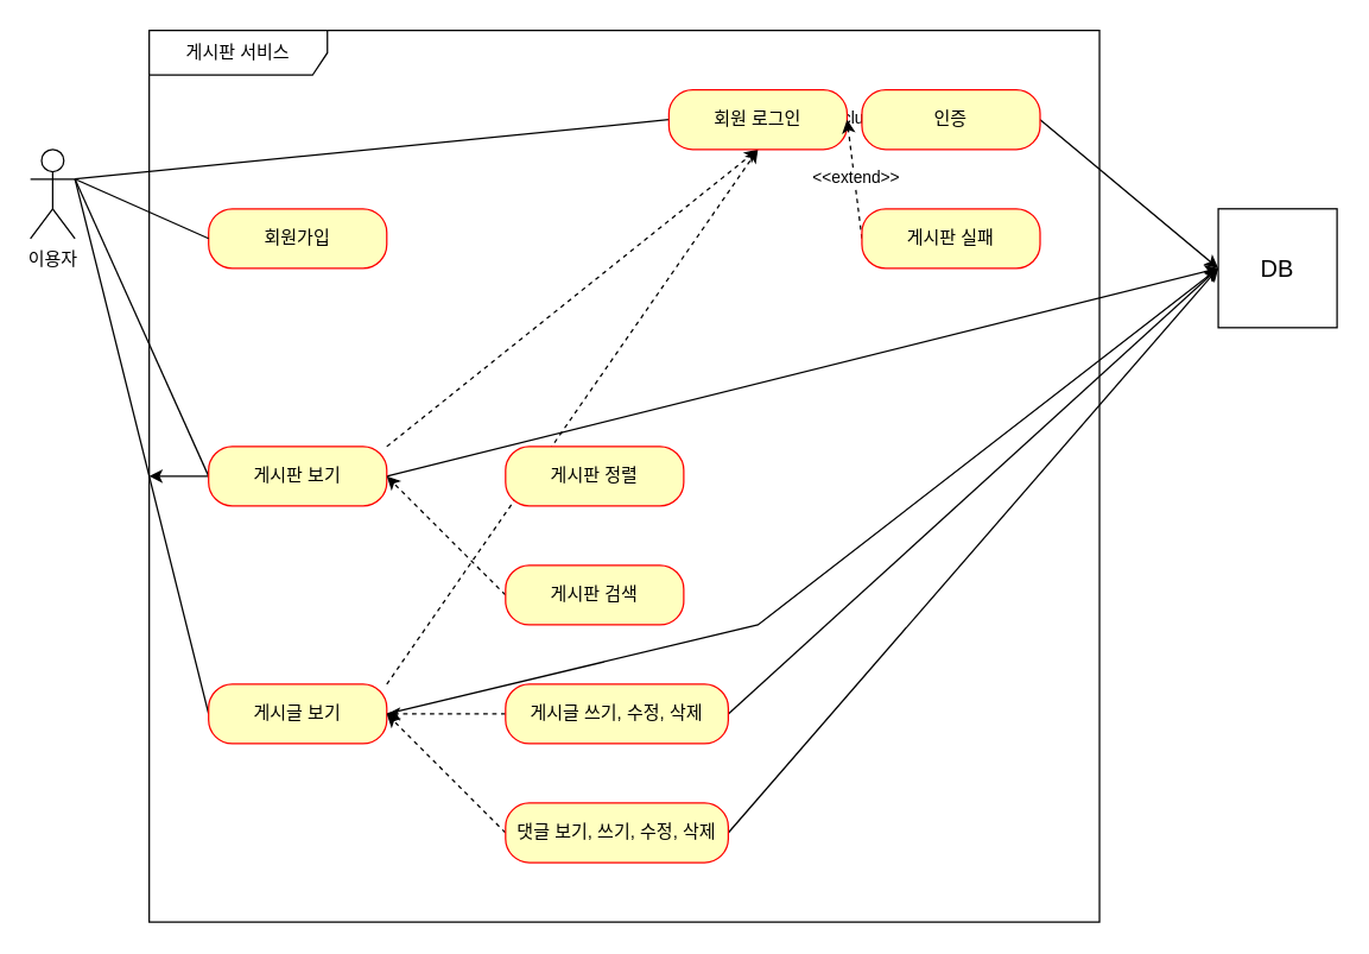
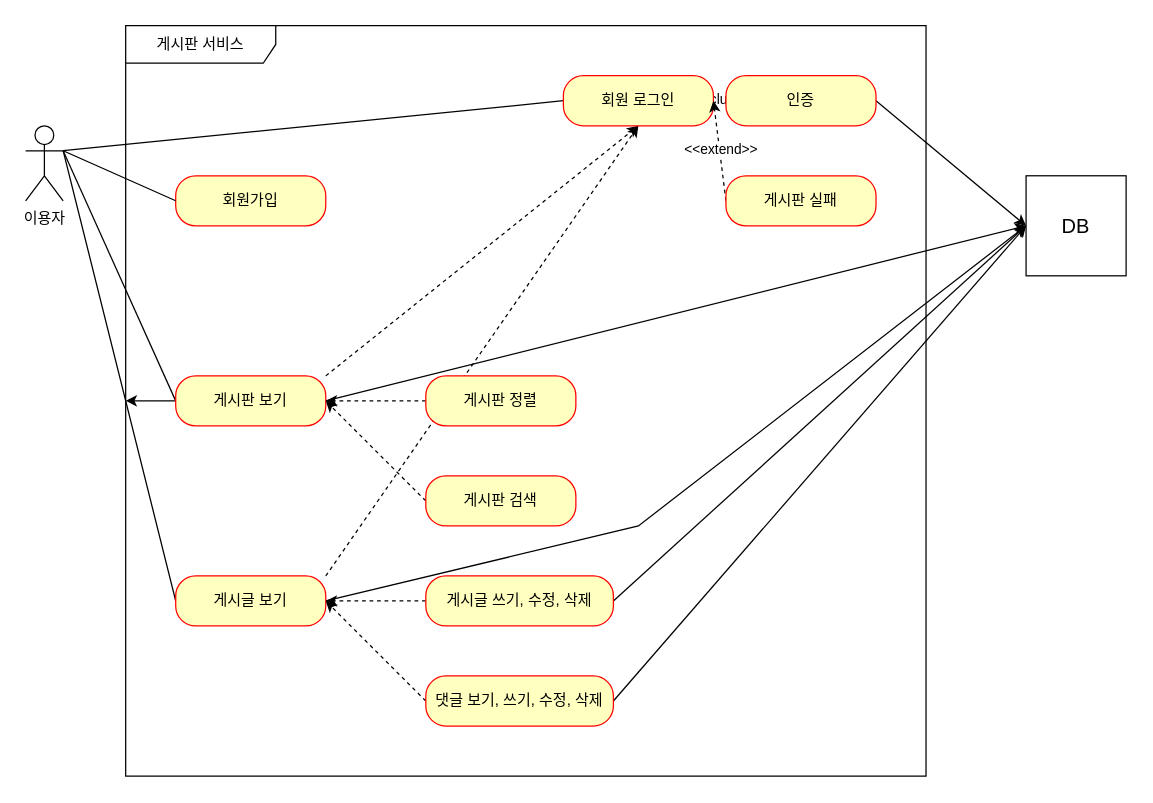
  <mxCell id="0" />
  <mxCell id="1" parent="0" />
  <mxCell id="2" value="이용자" style="shape=umlActor;verticalLabelPosition=bottom;verticalAlign=top;html=1;" vertex="1" parent="1"><mxGeometry x="20" y="100" width="30" height="60" as="geometry" /></mxCell>
  <mxCell id="3" value="게시판 서비스" style="shape=umlFrame;whiteSpace=wrap;html=1;pointerEvents=0;width=120;height=30;" vertex="1" parent="1"><mxGeometry x="100" y="20" width="640" height="600" as="geometry" /></mxCell>
  <mxCell id="4" value="회원가입" style="rounded=1;whiteSpace=wrap;html=1;arcSize=40;fontColor=#000000;fillColor=#ffffc0;strokeColor=#ff0000;" vertex="1" parent="1"><mxGeometry x="140" y="140" width="120" height="40" as="geometry" /></mxCell>
  <mxCell id="5" style="rounded=0;orthogonalLoop=1;jettySize=auto;html=1;exitX=0;exitY=0.5;exitDx=0;exitDy=0;endArrow=none;endFill=0;entryX=1;entryY=0.333;entryDx=0;entryDy=0;entryPerimeter=0;" edge="1" parent="1" source="9" target="2"><mxGeometry relative="1" as="geometry"><mxPoint x="60" y="130" as="targetPoint" /></mxGeometry></mxCell>
  <mxCell id="6" style="edgeStyle=none;rounded=0;orthogonalLoop=1;jettySize=auto;html=1;exitX=1;exitY=0;exitDx=0;exitDy=0;entryX=0.5;entryY=1;entryDx=0;entryDy=0;dashed=1;" edge="1" parent="1" source="9" target="17"><mxGeometry relative="1" as="geometry" /></mxCell>
  <mxCell id="7" style="edgeStyle=none;rounded=0;orthogonalLoop=1;jettySize=auto;html=1;exitX=1;exitY=0.5;exitDx=0;exitDy=0;" edge="1" parent="1" source="9" target="3"><mxGeometry relative="1" as="geometry" /></mxCell>
  <mxCell id="8" style="edgeStyle=none;rounded=0;orthogonalLoop=1;jettySize=auto;html=1;exitX=1;exitY=0.5;exitDx=0;exitDy=0;entryX=0;entryY=0.5;entryDx=0;entryDy=0;" edge="1" parent="1" source="9" target="34"><mxGeometry relative="1" as="geometry" /></mxCell>
  <mxCell id="9" value="게시판 보기" style="rounded=1;whiteSpace=wrap;html=1;arcSize=40;fontColor=#000000;fillColor=#ffffc0;strokeColor=#ff0000;" vertex="1" parent="1"><mxGeometry x="140" y="300" width="120" height="40" as="geometry" /></mxCell>
  <mxCell id="10" style="rounded=0;orthogonalLoop=1;jettySize=auto;html=1;exitX=0;exitY=0.5;exitDx=0;exitDy=0;endArrow=none;endFill=0;" edge="1" parent="1" source="13"><mxGeometry relative="1" as="geometry"><mxPoint x="50" y="120" as="targetPoint" /></mxGeometry></mxCell>
  <mxCell id="11" style="edgeStyle=none;rounded=0;orthogonalLoop=1;jettySize=auto;html=1;exitX=1;exitY=0;exitDx=0;exitDy=0;entryX=0.5;entryY=1;entryDx=0;entryDy=0;dashed=1;" edge="1" parent="1" source="13" target="17"><mxGeometry relative="1" as="geometry" /></mxCell>
  <mxCell id="12" style="edgeStyle=none;rounded=0;orthogonalLoop=1;jettySize=auto;html=1;exitX=1;exitY=0.5;exitDx=0;exitDy=0;" edge="1" parent="1" source="13"><mxGeometry relative="1" as="geometry"><mxPoint x="820" y="180" as="targetPoint" /><Array as="points"><mxPoint x="510" y="420" /></Array></mxGeometry></mxCell>
  <mxCell id="13" value="게시글 보기" style="rounded=1;whiteSpace=wrap;html=1;arcSize=40;fontColor=#000000;fillColor=#ffffc0;strokeColor=#ff0000;" vertex="1" parent="1"><mxGeometry x="140" y="460" width="120" height="40" as="geometry" /></mxCell>
  <mxCell id="14" style="rounded=0;orthogonalLoop=1;jettySize=auto;html=1;exitX=0;exitY=0.5;exitDx=0;exitDy=0;endArrow=none;endFill=0;entryX=1;entryY=0.333;entryDx=0;entryDy=0;entryPerimeter=0;" edge="1" parent="1" source="17" target="2"><mxGeometry relative="1" as="geometry"><mxPoint x="60" y="120" as="targetPoint" /></mxGeometry></mxCell>
  <mxCell id="15" style="rounded=0;orthogonalLoop=1;jettySize=auto;html=1;exitX=1;exitY=0.5;exitDx=0;exitDy=0;entryX=0;entryY=0.5;entryDx=0;entryDy=0;endArrow=classic;endFill=1;dashed=1;" edge="1" parent="1" source="17" target="19"><mxGeometry relative="1" as="geometry" /></mxCell>
  <mxCell id="16" value="&amp;lt;&amp;lt;include&amp;gt;&amp;gt;" style="edgeLabel;html=1;align=center;verticalAlign=middle;resizable=0;points=[];" vertex="1" connectable="0" parent="15"><mxGeometry x="-0.022" y="2" relative="1" as="geometry"><mxPoint as="offset" /></mxGeometry></mxCell>
  <mxCell id="17" value="회원 로그인" style="rounded=1;whiteSpace=wrap;html=1;arcSize=40;fontColor=#000000;fillColor=#ffffc0;strokeColor=#ff0000;" vertex="1" parent="1"><mxGeometry x="450" y="60" width="120" height="40" as="geometry" /></mxCell>
  <mxCell id="18" style="edgeStyle=none;rounded=0;orthogonalLoop=1;jettySize=auto;html=1;exitX=1;exitY=0.5;exitDx=0;exitDy=0;entryX=0;entryY=0.5;entryDx=0;entryDy=0;" edge="1" parent="1" source="19" target="34"><mxGeometry relative="1" as="geometry" /></mxCell>
  <mxCell id="19" value="인증" style="rounded=1;whiteSpace=wrap;html=1;arcSize=40;fontColor=#000000;fillColor=#ffffc0;strokeColor=#ff0000;" vertex="1" parent="1"><mxGeometry x="580" y="60" width="120" height="40" as="geometry" /></mxCell>
  <mxCell id="20" style="rounded=0;orthogonalLoop=1;jettySize=auto;html=1;exitX=0;exitY=0.5;exitDx=0;exitDy=0;entryX=1;entryY=0.5;entryDx=0;entryDy=0;endArrow=classic;endFill=1;dashed=1;" edge="1" parent="1" source="22" target="17"><mxGeometry relative="1" as="geometry" /></mxCell>
  <mxCell id="21" value="&amp;lt;&amp;lt;extend&amp;gt;&amp;gt;" style="edgeLabel;html=1;align=center;verticalAlign=middle;resizable=0;points=[];" vertex="1" connectable="0" parent="20"><mxGeometry x="0.038" y="-1" relative="1" as="geometry"><mxPoint as="offset" /></mxGeometry></mxCell>
  <mxCell id="22" value="게시판 실패" style="rounded=1;whiteSpace=wrap;html=1;arcSize=40;fontColor=#000000;fillColor=#ffffc0;strokeColor=#ff0000;" vertex="1" parent="1"><mxGeometry x="580" y="140" width="120" height="40" as="geometry" /></mxCell>
+ <mxCell id="23" style="edgeStyle=none;rounded=0;orthogonalLoop=1;jettySize=auto;html=1;exitX=0;exitY=0.5;exitDx=0;exitDy=0;entryX=1;entryY=0.5;entryDx=0;entryDy=0;dashed=1;" edge="1" parent="1" source="24" target="9"><mxGeometry relative="1" as="geometry" /></mxCell>
  <mxCell id="24" value="게시판 정렬" style="rounded=1;whiteSpace=wrap;html=1;arcSize=40;fontColor=#000000;fillColor=#ffffc0;strokeColor=#ff0000;" vertex="1" parent="1"><mxGeometry x="340" y="300" width="120" height="40" as="geometry" /></mxCell>
  <mxCell id="25" style="edgeStyle=none;rounded=0;orthogonalLoop=1;jettySize=auto;html=1;exitX=0;exitY=0.5;exitDx=0;exitDy=0;dashed=1;" edge="1" parent="1" source="26"><mxGeometry relative="1" as="geometry"><mxPoint x="260" y="320" as="targetPoint" /></mxGeometry></mxCell>
  <mxCell id="26" value="게시판 검색" style="rounded=1;whiteSpace=wrap;html=1;arcSize=40;fontColor=#000000;fillColor=#ffffc0;strokeColor=#ff0000;" vertex="1" parent="1"><mxGeometry x="340" y="380" width="120" height="40" as="geometry" /></mxCell>
  <mxCell id="27" style="edgeStyle=none;rounded=0;orthogonalLoop=1;jettySize=auto;html=1;exitX=0;exitY=0.5;exitDx=0;exitDy=0;entryX=1;entryY=0.5;entryDx=0;entryDy=0;dashed=1;" edge="1" parent="1" source="29" target="13"><mxGeometry relative="1" as="geometry" /></mxCell>
  <mxCell id="28" style="edgeStyle=none;rounded=0;orthogonalLoop=1;jettySize=auto;html=1;exitX=1;exitY=0.5;exitDx=0;exitDy=0;entryX=0;entryY=0.5;entryDx=0;entryDy=0;" edge="1" parent="1" source="29" target="34"><mxGeometry relative="1" as="geometry" /></mxCell>
  <mxCell id="29" value="게시글 쓰기, 수정, 삭제" style="rounded=1;whiteSpace=wrap;html=1;arcSize=40;fontColor=#000000;fillColor=#ffffc0;strokeColor=#ff0000;" vertex="1" parent="1"><mxGeometry x="340" y="460" width="150" height="40" as="geometry" /></mxCell>
  <mxCell id="30" style="edgeStyle=none;rounded=0;orthogonalLoop=1;jettySize=auto;html=1;exitX=0;exitY=0.5;exitDx=0;exitDy=0;dashed=1;" edge="1" parent="1" source="32"><mxGeometry relative="1" as="geometry"><mxPoint x="260" y="480" as="targetPoint" /></mxGeometry></mxCell>
  <mxCell id="31" style="edgeStyle=none;rounded=0;orthogonalLoop=1;jettySize=auto;html=1;exitX=1;exitY=0.5;exitDx=0;exitDy=0;entryX=0;entryY=0.5;entryDx=0;entryDy=0;" edge="1" parent="1" source="32" target="34"><mxGeometry relative="1" as="geometry" /></mxCell>
  <mxCell id="32" value="댓글 보기, 쓰기, 수정, 삭제" style="rounded=1;whiteSpace=wrap;html=1;arcSize=40;fontColor=#000000;fillColor=#ffffc0;strokeColor=#ff0000;" vertex="1" parent="1"><mxGeometry x="340" y="540" width="150" height="40" as="geometry" /></mxCell>
  <mxCell id="33" style="rounded=0;orthogonalLoop=1;jettySize=auto;html=1;exitX=0;exitY=0.5;exitDx=0;exitDy=0;entryX=1;entryY=0.333;entryDx=0;entryDy=0;entryPerimeter=0;endArrow=none;endFill=0;" edge="1" parent="1" source="4" target="2"><mxGeometry relative="1" as="geometry" /></mxCell>
  <mxCell id="34" value="DB" style="html=1;dropTarget=0;whiteSpace=wrap;fontSize=16;" vertex="1" parent="1"><mxGeometry x="820" y="140" width="80" height="80" as="geometry" /></mxCell>
